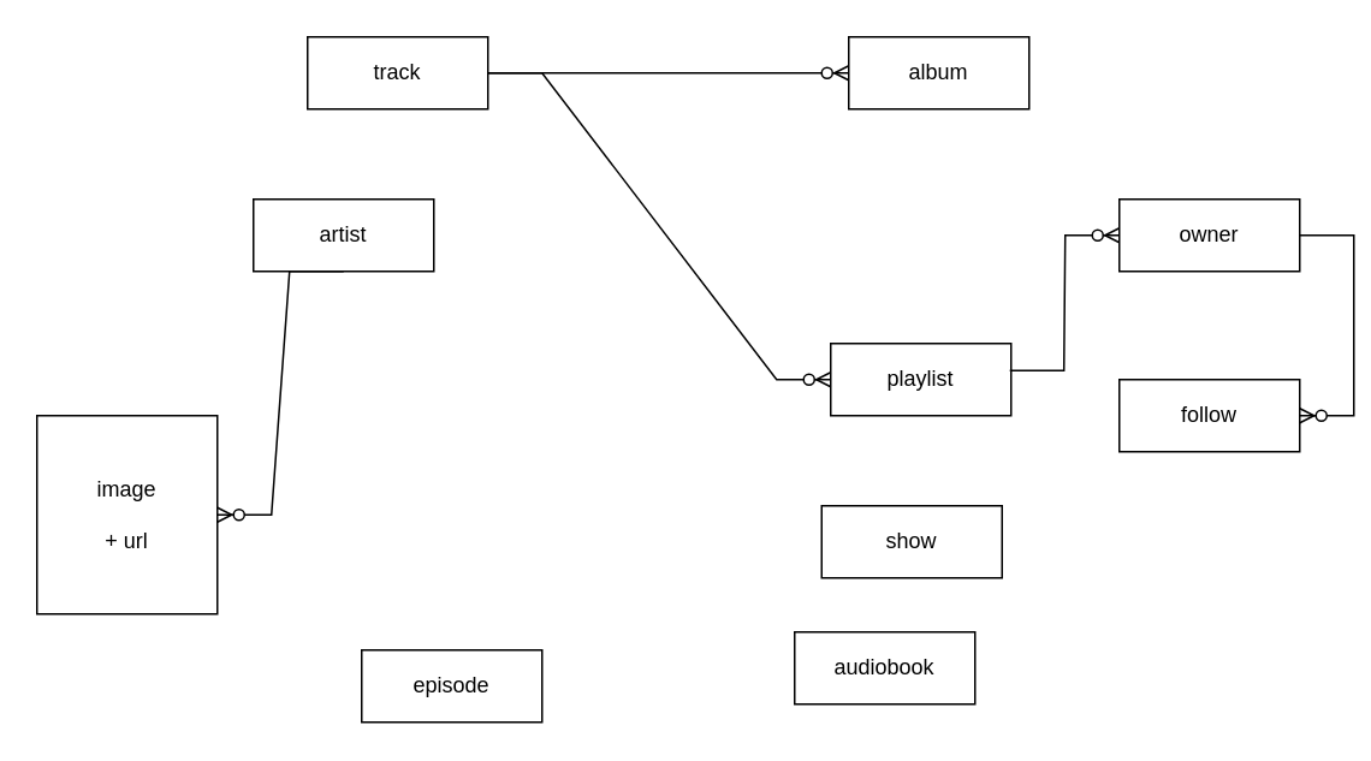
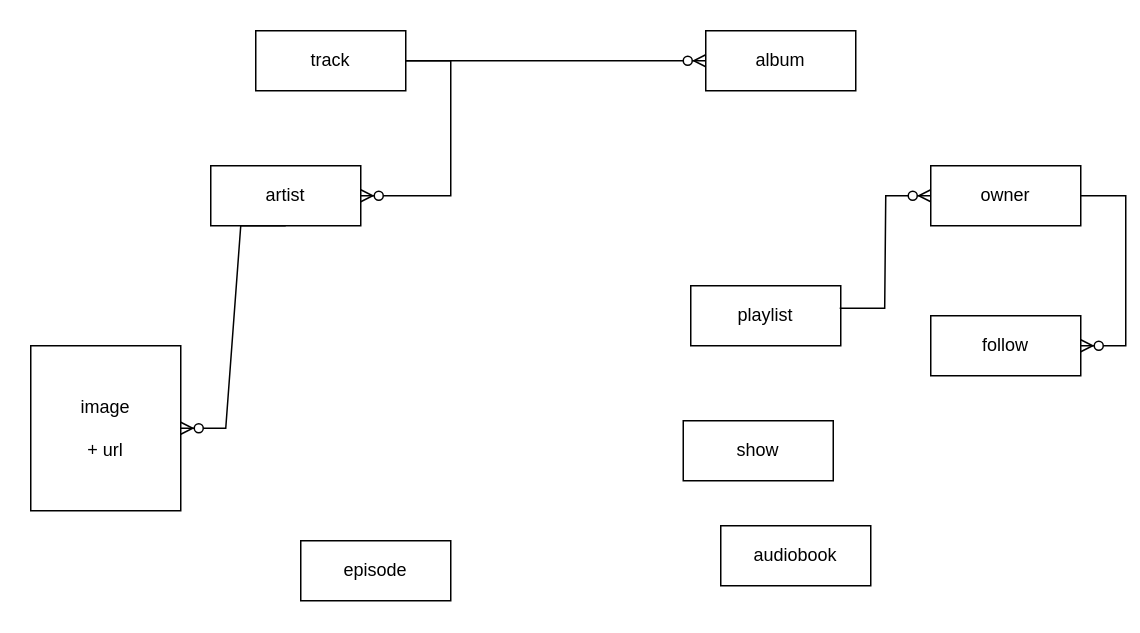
  <mxCell id="0" />
  <mxCell id="1" parent="0" />
  <mxCell id="2" value="track" style="whiteSpace=wrap;html=1;align=center;" vertex="1" parent="1"><mxGeometry x="170" y="20" width="100" height="40" as="geometry" /></mxCell>
  <mxCell id="3" value="artist" style="whiteSpace=wrap;html=1;align=center;" vertex="1" parent="1"><mxGeometry x="140" y="110" width="100" height="40" as="geometry" /></mxCell>
  <mxCell id="4" value="playlist" style="whiteSpace=wrap;html=1;align=center;" vertex="1" parent="1"><mxGeometry x="460" y="190" width="100" height="40" as="geometry" /></mxCell>
  <mxCell id="5" value="show" style="whiteSpace=wrap;html=1;align=center;" vertex="1" parent="1"><mxGeometry x="455" y="280" width="100" height="40" as="geometry" /></mxCell>
  <mxCell id="6" value="episode" style="whiteSpace=wrap;html=1;align=center;" vertex="1" parent="1"><mxGeometry x="200" y="360" width="100" height="40" as="geometry" /></mxCell>
- <mxCell id="7" value="audiobook" style="whiteSpace=wrap;html=1;align=center;" vertex="1" parent="1"><mxGeometry x="440" y="350" width="100" height="40" as="geometry" /></mxCell>
+ <mxCell id="7" value="audiobook" style="whiteSpace=wrap;html=1;align=center;" vertex="1" parent="1"><mxGeometry x="480" y="350" width="100" height="40" as="geometry" /></mxCell>
  <mxCell id="8" value="album" style="whiteSpace=wrap;html=1;align=center;" vertex="1" parent="1"><mxGeometry x="470" y="20" width="100" height="40" as="geometry" /></mxCell>
- <mxCell id="9" value="" style="edgeStyle=entityRelationEdgeStyle;fontSize=12;html=1;endArrow=ERzeroToMany;endFill=1;rounded=0;" edge="1" parent="1" source="2" target="4"><mxGeometry width="100" height="100" relative="1" as="geometry"><mxPoint x="70" y="230" as="sourcePoint" /><mxPoint x="170" y="130" as="targetPoint" /></mxGeometry></mxCell>
+ <mxCell id="9" value="" style="edgeStyle=entityRelationEdgeStyle;fontSize=12;html=1;endArrow=ERzeroToMany;endFill=1;rounded=0;" edge="1" parent="1" source="2" target="3"><mxGeometry width="100" height="100" relative="1" as="geometry"><mxPoint x="70" y="230" as="sourcePoint" /><mxPoint x="170" y="130" as="targetPoint" /></mxGeometry></mxCell>
  <mxCell id="10" value="" style="edgeStyle=entityRelationEdgeStyle;fontSize=12;html=1;endArrow=ERzeroToMany;endFill=1;rounded=0;" edge="1" parent="1" source="2" target="8"><mxGeometry width="100" height="100" relative="1" as="geometry"><mxPoint x="330" y="230" as="sourcePoint" /><mxPoint x="430" y="130" as="targetPoint" /></mxGeometry></mxCell>
  <mxCell id="11" value="image&lt;br&gt;&lt;br&gt;+ url" style="whiteSpace=wrap;html=1;align=center;" vertex="1" parent="1"><mxGeometry x="20" y="230" width="100" height="110" as="geometry" /></mxCell>
  <mxCell id="12" value="" style="edgeStyle=entityRelationEdgeStyle;fontSize=12;html=1;endArrow=ERzeroToMany;endFill=1;rounded=0;exitX=0.5;exitY=1;exitDx=0;exitDy=0;" edge="1" parent="1" source="3" target="11"><mxGeometry width="100" height="100" relative="1" as="geometry"><mxPoint x="340" y="250" as="sourcePoint" /><mxPoint x="280" y="210" as="targetPoint" /></mxGeometry></mxCell>
  <mxCell id="13" value="owner" style="whiteSpace=wrap;html=1;align=center;" vertex="1" parent="1"><mxGeometry x="620" y="110" width="100" height="40" as="geometry" /></mxCell>
  <mxCell id="14" value="follow" style="whiteSpace=wrap;html=1;align=center;" vertex="1" parent="1"><mxGeometry x="620" y="210" width="100" height="40" as="geometry" /></mxCell>
  <mxCell id="15" value="" style="edgeStyle=entityRelationEdgeStyle;fontSize=12;html=1;endArrow=ERzeroToMany;endFill=1;rounded=0;exitX=0.993;exitY=0.375;exitDx=0;exitDy=0;entryX=0;entryY=0.5;entryDx=0;entryDy=0;exitPerimeter=0;" edge="1" parent="1" source="4" target="13"><mxGeometry width="100" height="100" relative="1" as="geometry"><mxPoint x="470" y="220" as="sourcePoint" /><mxPoint x="130" y="270" as="targetPoint" /></mxGeometry></mxCell>
  <mxCell id="16" value="" style="edgeStyle=entityRelationEdgeStyle;fontSize=12;html=1;endArrow=ERzeroToMany;endFill=1;rounded=0;exitX=1;exitY=0.5;exitDx=0;exitDy=0;" edge="1" parent="1" source="13" target="14"><mxGeometry width="100" height="100" relative="1" as="geometry"><mxPoint x="569" y="215" as="sourcePoint" /><mxPoint x="630" y="140" as="targetPoint" /></mxGeometry></mxCell>
